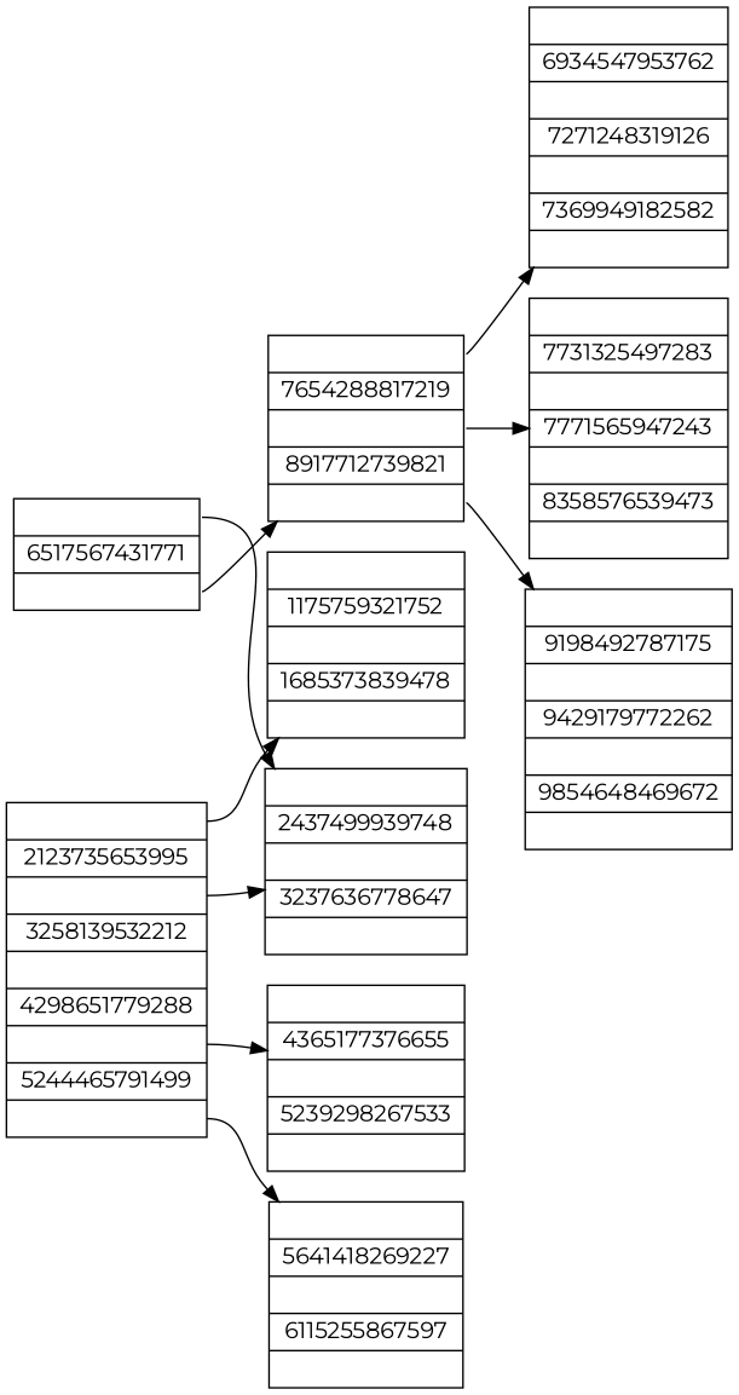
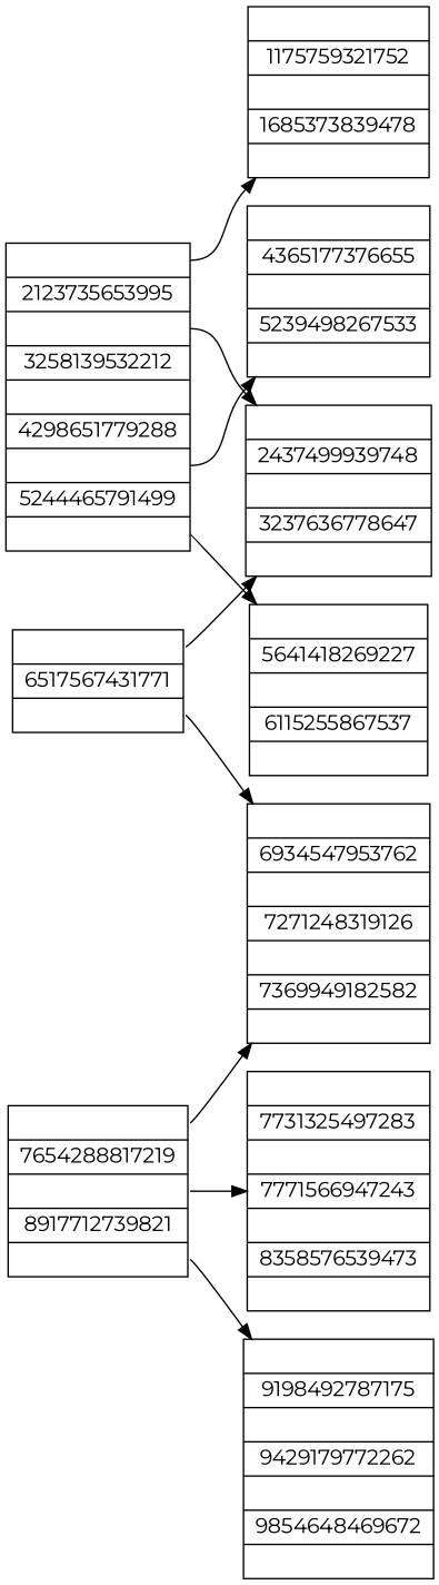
  digraph {
    fontname=Montserrat
    rankdir=LR
    node [fontname=Montserrat shape=record]
    edge [fontname=Montserrat tailport=f2]
    n1 [label="<f0>|6517567431771|<f2>"]
    n2 [label="<f0>|7654288817219|<f2>|8917712739821|<f4>"]
    n3 [label="<f0>|2437499939748|<f2>|3237636778647|<f4>"]
    n4 [label="<f0>|2123735653995|<f2>|3258139532212|<f4>|4298651779288|<f6>|5244465791499|<f8>"]
    n5 [label="<f0>|1175759321752|<f2>|1685373839478|<f4>"]
-   n6 [label="<f0>|4365177376655|<f2>|5239298267533|<f4>"]
-   n7 [label="<f0>|5641418269227|<f2>|6115255867597|<f4>"]
+   n6 [label="<f0>|4365177376655|<f2>|5239498267533|<f4>"]
+   n7 [label="<f0>|5641418269227|<f2>|6115255867537|<f4>"]
    n8 [label="<f0>|6934547953762|<f2>|7271248319126|<f4>|7369949182582|<f6>"]
-   n9 [label="<f0>|7731325497283|<f2>|7771565947243|<f4>|8358576539473|<f6>"]
+   n9 [label="<f0>|7731325497283|<f2>|7771566947243|<f4>|8358576539473|<f6>"]
    n10 [label="<f0>|9198492787175|<f2>|9429179772262|<f4>|9854648469672|<f6>"]
-   n1 -> n2
+   n1 -> n8
    n1 -> n3 [tailport=f0]
    n2 -> n8 [tailport=f0]
    n2 -> n9
    n2 -> n10 [tailport=f4]
    n4 -> n3
    n4 -> n5 [tailport=f0]
    n4 -> n6 [tailport=f6]
    n4 -> n7 [tailport=f8]
  }
